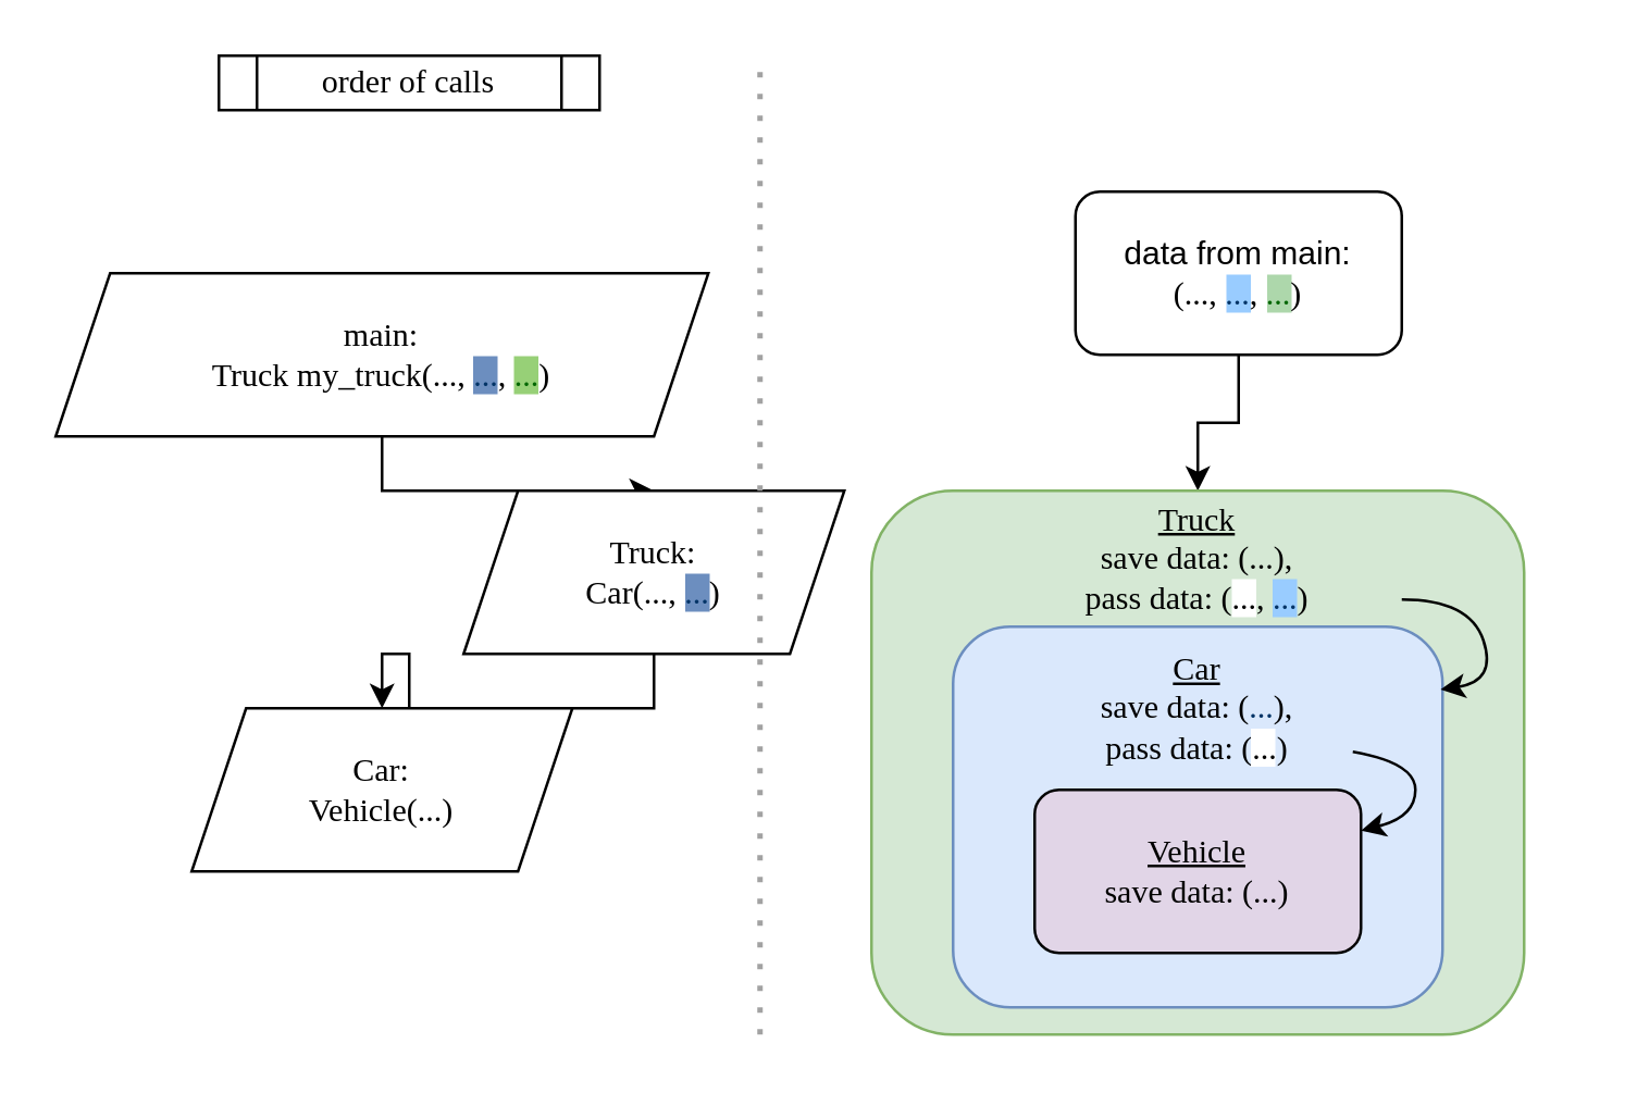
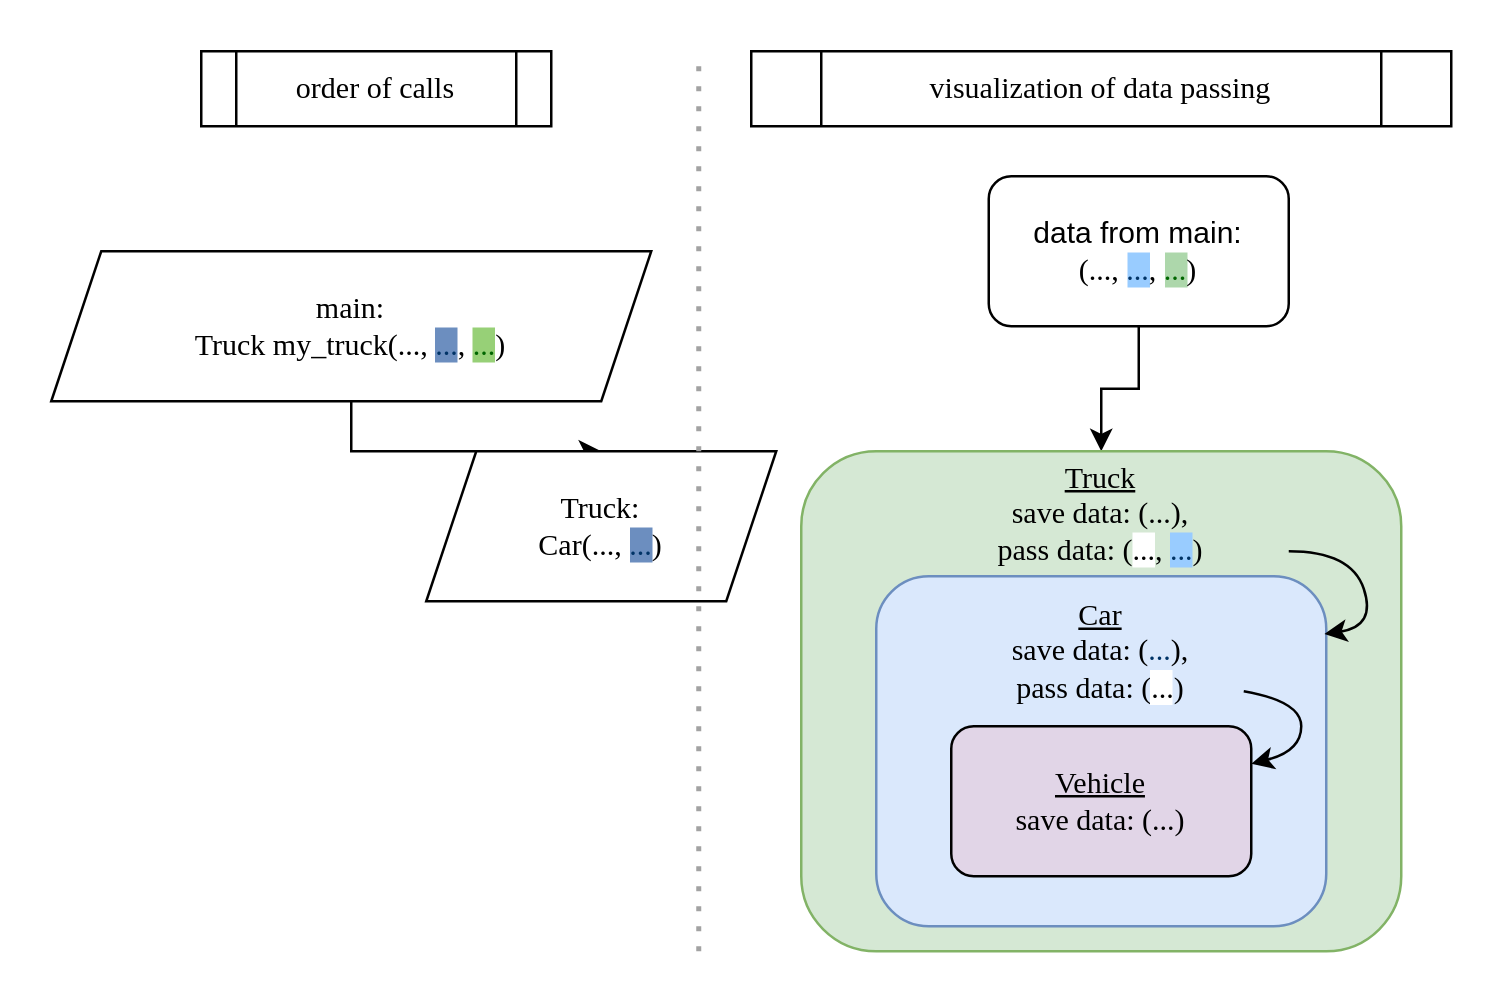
  <mxCell id="0" />
  <mxCell id="1" parent="0" />
  <mxCell id="2" style="edgeStyle=orthogonalEdgeStyle;rounded=0;orthogonalLoop=1;jettySize=auto;html=1;exitX=0.5;exitY=1;exitDx=0;exitDy=0;entryX=0.5;entryY=0;entryDx=0;entryDy=0;" parent="1" source="3" target="5" edge="1"><mxGeometry relative="1" as="geometry" /></mxCell>
  <mxCell id="3" value="&lt;font face=&quot;Hack&quot;&gt;main:&lt;/font&gt;&lt;div&gt;&lt;font face=&quot;Hack&quot;&gt;Truck my_truck(..., &lt;font style=&quot;background-color: rgb(108, 142, 191); color: rgb(0, 51, 102);&quot;&gt;...&lt;/font&gt;, &lt;font style=&quot;background-color: rgb(151, 208, 119); color: rgb(0, 102, 0);&quot;&gt;...&lt;/font&gt;)&lt;/font&gt;&lt;/div&gt;" style="shape=parallelogram;perimeter=parallelogramPerimeter;whiteSpace=wrap;html=1;fixedSize=1;" parent="1" vertex="1"><mxGeometry x="20" y="100" width="240" height="60" as="geometry" /></mxCell>
- <mxCell id="4" style="edgeStyle=orthogonalEdgeStyle;rounded=0;orthogonalLoop=1;jettySize=auto;html=1;exitX=0.5;exitY=1;exitDx=0;exitDy=0;entryX=0.5;entryY=0;entryDx=0;entryDy=0;" parent="1" source="5" target="6" edge="1"><mxGeometry relative="1" as="geometry" /></mxCell>
  <mxCell id="5" value="&lt;font face=&quot;Hack&quot;&gt;Truck:&lt;/font&gt;&lt;div&gt;&lt;font face=&quot;Hack&quot;&gt;Car(..., &lt;font style=&quot;background-color: rgb(108, 142, 191); color: rgb(0, 51, 102);&quot;&gt;...&lt;/font&gt;)&lt;/font&gt;&lt;/div&gt;" style="shape=parallelogram;perimeter=parallelogramPerimeter;whiteSpace=wrap;html=1;fixedSize=1;" parent="1" vertex="1"><mxGeometry x="170" y="180" width="140" height="60" as="geometry" /></mxCell>
- <mxCell id="6" value="&lt;font face=&quot;Hack&quot;&gt;Car:&lt;/font&gt;&lt;div&gt;&lt;font face=&quot;Hack&quot;&gt;Vehicle(...)&lt;/font&gt;&lt;/div&gt;" style="shape=parallelogram;perimeter=parallelogramPerimeter;whiteSpace=wrap;html=1;fixedSize=1;" parent="1" vertex="1"><mxGeometry x="70" y="260" width="140" height="60" as="geometry" /></mxCell>
- <mxCell id="7" value="&lt;font face=&quot;Hack&quot;&gt;order of calls&lt;/font&gt;" style="shape=process;whiteSpace=wrap;html=1;backgroundOutline=1;" parent="1" vertex="1"><mxGeometry x="80" y="20" width="140" height="20" as="geometry" /></mxCell>
+ <mxCell id="7" value="&lt;font face=&quot;Hack&quot;&gt;order of calls&lt;/font&gt;" style="shape=process;whiteSpace=wrap;html=1;backgroundOutline=1;" parent="1" vertex="1"><mxGeometry x="80" y="20" width="140" height="30" as="geometry" /></mxCell>
+ <mxCell id="8" value="&lt;font face=&quot;Hack&quot;&gt;visualization of data passing&lt;/font&gt;" style="shape=process;whiteSpace=wrap;html=1;backgroundOutline=1;" parent="1" vertex="1"><mxGeometry x="300" y="20" width="280" height="30" as="geometry" /></mxCell>
  <mxCell id="9" style="edgeStyle=orthogonalEdgeStyle;rounded=0;orthogonalLoop=1;jettySize=auto;html=1;exitX=0.5;exitY=1;exitDx=0;exitDy=0;entryX=0.5;entryY=0;entryDx=0;entryDy=0;" parent="1" source="10" target="12" edge="1"><mxGeometry relative="1" as="geometry" /></mxCell>
  <mxCell id="10" value="data from main:&lt;div&gt;&lt;span style=&quot;font-family: Hack;&quot;&gt;(...,&amp;nbsp;&lt;/span&gt;&lt;font style=&quot;font-family: Hack; color: rgb(0, 51, 102); background-color: rgb(153, 204, 255);&quot;&gt;...&lt;/font&gt;&lt;span style=&quot;font-family: Hack;&quot;&gt;,&amp;nbsp;&lt;/span&gt;&lt;font style=&quot;font-family: Hack; color: rgb(0, 102, 0); background-color: rgb(173, 215, 171);&quot;&gt;...&lt;/font&gt;&lt;font style=&quot;font-family: Hack; color: rgb(0, 0, 0);&quot;&gt;)&lt;/font&gt;&lt;/div&gt;" style="rounded=1;whiteSpace=wrap;html=1;" parent="1" vertex="1"><mxGeometry x="395" y="70" width="120" height="60" as="geometry" /></mxCell>
  <mxCell id="11" value="" style="group" parent="1" vertex="1" connectable="0"><mxGeometry x="320" y="180" width="240" height="200" as="geometry" /></mxCell>
  <mxCell id="12" value="&lt;font face=&quot;Hack&quot;&gt;&lt;u&gt;Truck&lt;/u&gt;&lt;/font&gt;&lt;div&gt;&lt;font face=&quot;Hack&quot;&gt;save data: (...),&lt;/font&gt;&lt;/div&gt;&lt;div&gt;&lt;font face=&quot;Hack&quot;&gt;pass data: (&lt;span style=&quot;background-color: light-dark(#ffffff, var(--ge-dark-color, #121212));&quot;&gt;&lt;font style=&quot;color: rgb(0, 0, 0);&quot;&gt;...&lt;/font&gt;&lt;/span&gt;, &lt;font style=&quot;background-color: rgb(153, 204, 255); color: rgb(0, 51, 102);&quot;&gt;...&lt;/font&gt;)&lt;/font&gt;&lt;/div&gt;" style="rounded=1;whiteSpace=wrap;html=1;fillColor=#d5e8d4;strokeColor=#82b366;spacingTop=-150;" parent="11" vertex="1"><mxGeometry width="240" height="200" as="geometry" /></mxCell>
  <mxCell id="13" value="" style="group" parent="11" vertex="1" connectable="0"><mxGeometry x="30" y="50" width="180" height="140" as="geometry" /></mxCell>
  <mxCell id="14" value="&lt;font face=&quot;Hack&quot;&gt;&lt;u&gt;Car&lt;/u&gt;&lt;/font&gt;&lt;div&gt;&lt;font face=&quot;Hack&quot;&gt;save data: (&lt;font style=&quot;color: rgb(0, 51, 102);&quot;&gt;...&lt;/font&gt;),&lt;/font&gt;&lt;/div&gt;&lt;div&gt;&lt;font face=&quot;Hack&quot;&gt;pass data: (&lt;span style=&quot;background-color: light-dark(#ffffff, var(--ge-dark-color, #121212));&quot;&gt;...&lt;/span&gt;)&lt;/font&gt;&lt;/div&gt;" style="rounded=1;whiteSpace=wrap;html=1;fillColor=#dae8fc;strokeColor=#6c8ebf;spacingTop=-80;" parent="13" vertex="1"><mxGeometry width="180" height="140" as="geometry" /></mxCell>
  <mxCell id="15" value="&lt;font face=&quot;Hack&quot;&gt;&lt;u&gt;Vehicle&lt;/u&gt;&lt;/font&gt;&lt;div&gt;&lt;font face=&quot;Hack&quot;&gt;save data: (...)&lt;/font&gt;&lt;/div&gt;" style="rounded=1;whiteSpace=wrap;html=1;fillColor=#e1d5e7;" parent="13" vertex="1"><mxGeometry x="30" y="60" width="120" height="60" as="geometry" /></mxCell>
  <mxCell id="16" value="" style="curved=1;endArrow=classic;html=1;rounded=0;entryX=1;entryY=0.25;entryDx=0;entryDy=0;" parent="13" target="15" edge="1"><mxGeometry width="50" height="50" relative="1" as="geometry"><mxPoint x="147" y="46" as="sourcePoint" /><mxPoint x="230" y="20" as="targetPoint" /><Array as="points"><mxPoint x="170" y="50" /><mxPoint x="170" y="70" /></Array></mxGeometry></mxCell>
  <mxCell id="17" value="" style="curved=1;endArrow=classic;html=1;rounded=0;entryX=0.996;entryY=0.165;entryDx=0;entryDy=0;entryPerimeter=0;" parent="11" target="14" edge="1"><mxGeometry width="50" height="50" relative="1" as="geometry"><mxPoint x="195" y="40" as="sourcePoint" /><mxPoint x="203" y="82" as="targetPoint" /><Array as="points"><mxPoint x="220" y="40" /><mxPoint x="230" y="70" /></Array></mxGeometry></mxCell>
  <mxCell id="18" value="" style="endArrow=none;dashed=1;html=1;dashPattern=1 3;strokeWidth=2;rounded=0;strokeColor=#A2A2A2;" parent="1" edge="1"><mxGeometry width="50" height="50" relative="1" as="geometry"><mxPoint x="279" y="380" as="sourcePoint" /><mxPoint x="279" y="20" as="targetPoint" /></mxGeometry></mxCell>
